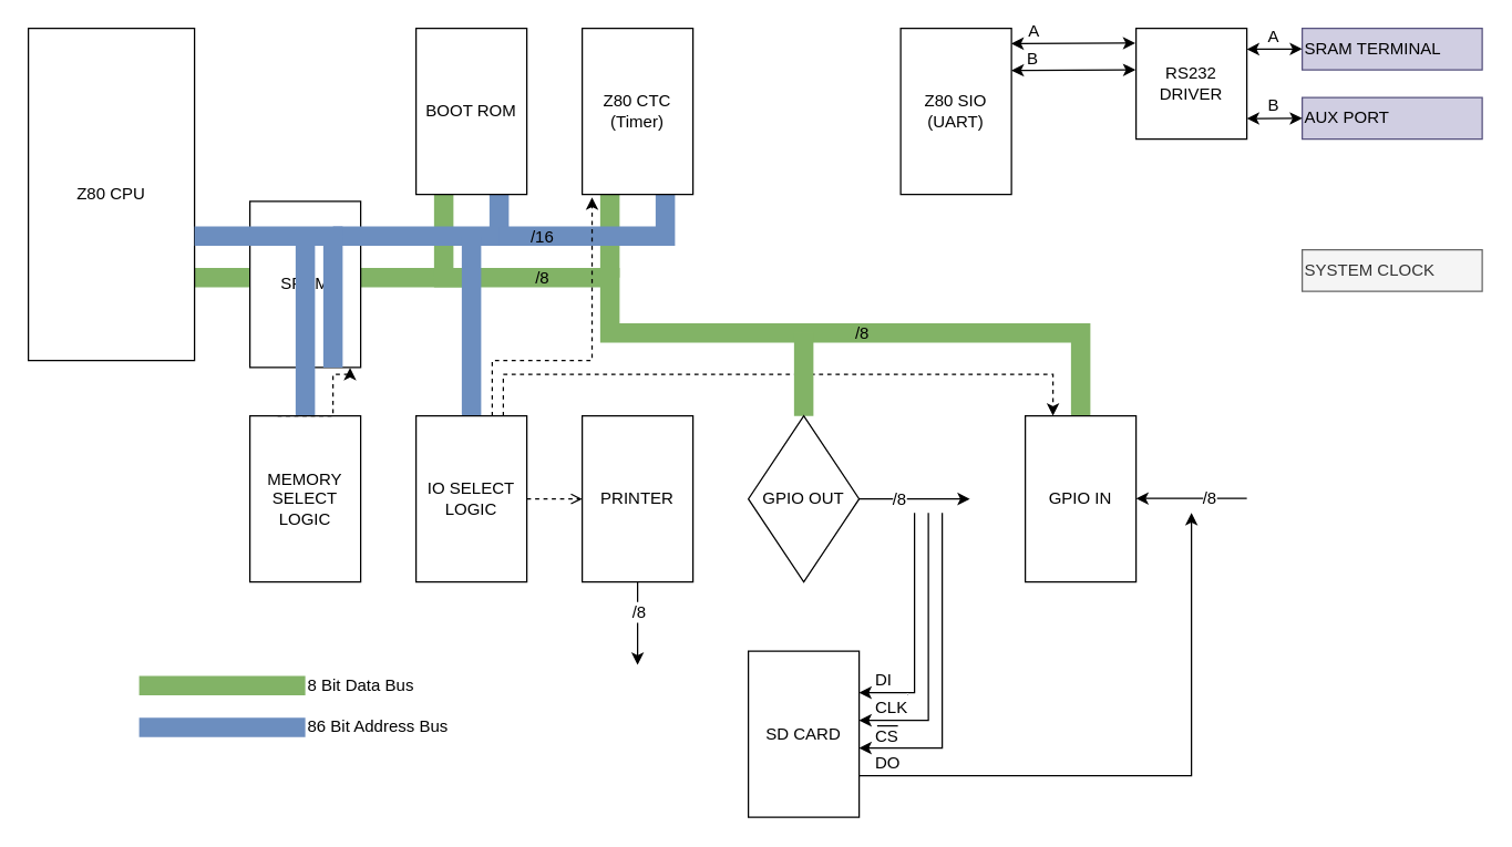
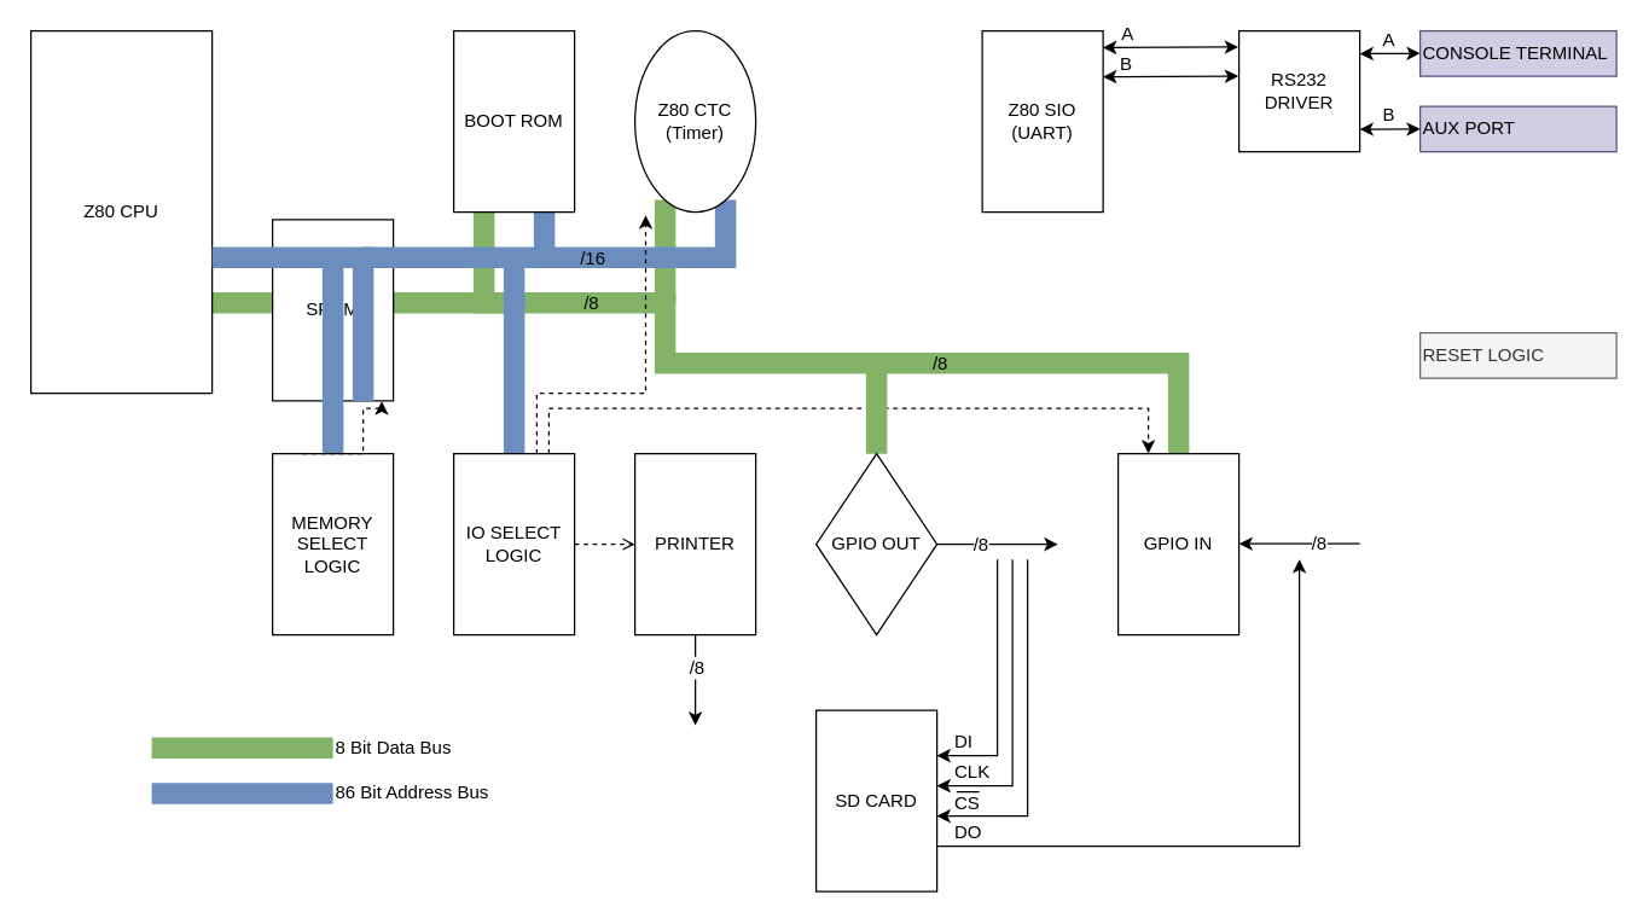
  <mxCell id="0" />
  <mxCell id="1" parent="0" />
  <mxCell id="2" style="edgeStyle=orthogonalEdgeStyle;rounded=0;orthogonalLoop=1;jettySize=auto;html=1;endArrow=none;endFill=0;strokeWidth=14;fillColor=#d5e8d4;strokeColor=#82b366;" edge="1" parent="1" source="32"><mxGeometry relative="1" as="geometry"><mxPoint x="140" y="200" as="targetPoint" /><Array as="points"><mxPoint x="780" y="240" /><mxPoint x="440" y="240" /><mxPoint x="440" y="200" /></Array></mxGeometry></mxCell>
  <mxCell id="3" value="/8" style="edgeLabel;html=1;align=center;verticalAlign=middle;resizable=0;points=[];fontSize=12;fontColor=default;labelBackgroundColor=none;" vertex="1" connectable="0" parent="2"><mxGeometry x="0.324" y="-1" relative="1" as="geometry"><mxPoint y="1" as="offset" /></mxGeometry></mxCell>
  <mxCell id="4" value="/8" style="edgeLabel;html=1;align=center;verticalAlign=middle;resizable=0;points=[];fontSize=12;fontColor=default;labelBackgroundColor=none;" vertex="1" connectable="0" parent="2"><mxGeometry x="-0.407" relative="1" as="geometry"><mxPoint as="offset" /></mxGeometry></mxCell>
  <mxCell id="5" value="Z80 CPU" style="rounded=0;whiteSpace=wrap;html=1;" vertex="1" parent="1"><mxGeometry x="20" y="20" width="120" height="240" as="geometry" /></mxCell>
  <mxCell id="6" style="edgeStyle=orthogonalEdgeStyle;rounded=0;orthogonalLoop=1;jettySize=auto;html=1;endArrow=none;endFill=0;strokeWidth=14;fillColor=#d5e8d4;strokeColor=#82b366;" edge="1" parent="1" source="7"><mxGeometry relative="1" as="geometry"><mxPoint x="220" y="200" as="targetPoint" /><Array as="points"><mxPoint x="200" y="200" /></Array></mxGeometry></mxCell>
  <mxCell id="7" value="SRAM" style="rounded=0;whiteSpace=wrap;html=1;" vertex="1" parent="1"><mxGeometry x="180" y="145" width="80" height="120" as="geometry" /></mxCell>
  <mxCell id="8" style="edgeStyle=orthogonalEdgeStyle;rounded=0;orthogonalLoop=1;jettySize=auto;html=1;endArrow=none;endFill=0;strokeWidth=14;fillColor=#d5e8d4;strokeColor=#82b366;" edge="1" parent="1" source="10"><mxGeometry relative="1" as="geometry"><mxPoint x="340" y="200" as="targetPoint" /><Array as="points"><mxPoint x="320" y="200" /></Array></mxGeometry></mxCell>
  <mxCell id="9" style="edgeStyle=orthogonalEdgeStyle;rounded=0;orthogonalLoop=1;jettySize=auto;html=1;endArrow=none;endFill=0;strokeWidth=14;fillColor=#dae8fc;strokeColor=#6c8ebf;" edge="1" parent="1" source="10"><mxGeometry relative="1" as="geometry"><mxPoint x="240" y="170" as="targetPoint" /><Array as="points"><mxPoint x="360" y="170" /></Array></mxGeometry></mxCell>
  <mxCell id="10" value="BOOT ROM" style="rounded=0;whiteSpace=wrap;html=1;" vertex="1" parent="1"><mxGeometry x="300" y="20" width="80" height="120" as="geometry" /></mxCell>
  <mxCell id="11" style="edgeStyle=orthogonalEdgeStyle;rounded=0;orthogonalLoop=1;jettySize=auto;html=1;endArrow=none;endFill=0;strokeWidth=14;fillColor=#d5e8d4;strokeColor=#82b366;" edge="1" parent="1" source="14"><mxGeometry relative="1" as="geometry"><mxPoint x="440" y="200" as="targetPoint" /><Array as="points"><mxPoint x="440" y="180" /></Array></mxGeometry></mxCell>
  <mxCell id="12" style="edgeStyle=orthogonalEdgeStyle;rounded=0;orthogonalLoop=1;jettySize=auto;html=1;endArrow=none;endFill=0;strokeWidth=14;fillColor=#dae8fc;strokeColor=#6c8ebf;" edge="1" parent="1" source="14"><mxGeometry relative="1" as="geometry"><mxPoint x="360" y="170" as="targetPoint" /><Array as="points"><mxPoint x="480" y="170" /></Array></mxGeometry></mxCell>
  <mxCell id="13" value="/16" style="edgeLabel;html=1;align=center;verticalAlign=middle;resizable=0;points=[];fontSize=12;fontColor=default;labelBackgroundColor=none;" vertex="1" connectable="0" parent="12"><mxGeometry x="0.603" y="-1" relative="1" as="geometry"><mxPoint y="1" as="offset" /></mxGeometry></mxCell>
- <mxCell id="14" value="Z80 CTC&lt;br&gt;(Timer)" style="rounded=0;whiteSpace=wrap;html=1;" vertex="1" parent="1"><mxGeometry x="420" y="20" width="80" height="120" as="geometry" /></mxCell>
+ <mxCell id="14" value="Z80 CTC&lt;br&gt;(Timer)" style="ellipse;whiteSpace=wrap;html=1;" vertex="1" parent="1"><mxGeometry x="420" y="20" width="80" height="120" as="geometry" /></mxCell>
  <mxCell id="15" value="Z80 SIO&lt;br&gt;(UART)" style="rounded=0;whiteSpace=wrap;html=1;" vertex="1" parent="1"><mxGeometry x="650" y="20" width="80" height="120" as="geometry" /></mxCell>
  <mxCell id="16" value="RS232 DRIVER" style="rounded=0;whiteSpace=wrap;html=1;" vertex="1" parent="1"><mxGeometry x="820" y="20" width="80" height="80" as="geometry" /></mxCell>
- <mxCell id="17" value="SRAM TERMINAL" style="text;html=1;align=left;verticalAlign=middle;whiteSpace=wrap;rounded=0;fillColor=#d0cee2;strokeColor=#56517e;" vertex="1" parent="1"><mxGeometry x="940" y="20" width="130" height="30" as="geometry" /></mxCell>
+ <mxCell id="17" value="CONSOLE TERMINAL" style="text;html=1;align=left;verticalAlign=middle;whiteSpace=wrap;rounded=0;fillColor=#d0cee2;strokeColor=#56517e;" vertex="1" parent="1"><mxGeometry x="940" y="20" width="130" height="30" as="geometry" /></mxCell>
  <mxCell id="18" value="AUX PORT" style="text;html=1;align=left;verticalAlign=middle;whiteSpace=wrap;rounded=0;fillColor=#d0cee2;strokeColor=#56517e;" vertex="1" parent="1"><mxGeometry x="940" y="70" width="130" height="30" as="geometry" /></mxCell>
- <mxCell id="19" value="SYSTEM CLOCK" style="text;html=1;strokeColor=#666666;fillColor=#f5f5f5;align=left;verticalAlign=middle;whiteSpace=wrap;rounded=0;fontColor=#333333;" vertex="1" parent="1"><mxGeometry x="940" y="180" width="130" height="30" as="geometry" /></mxCell>
+ <mxCell id="20" value="RESET LOGIC" style="text;html=1;strokeColor=#666666;fillColor=#f5f5f5;align=left;verticalAlign=middle;whiteSpace=wrap;rounded=0;fontColor=#333333;" vertex="1" parent="1"><mxGeometry x="940" y="220" width="130" height="30" as="geometry" /></mxCell>
  <mxCell id="21" style="edgeStyle=orthogonalEdgeStyle;rounded=0;orthogonalLoop=1;jettySize=auto;html=1;endArrow=none;endFill=0;strokeWidth=14;fillColor=#dae8fc;strokeColor=#6c8ebf;" edge="1" parent="1" source="22"><mxGeometry relative="1" as="geometry"><mxPoint x="220" y="170" as="targetPoint" /></mxGeometry></mxCell>
  <mxCell id="22" value="MEMORY SELECT LOGIC" style="rounded=0;whiteSpace=wrap;html=1;" vertex="1" parent="1"><mxGeometry x="180" y="300" width="80" height="120" as="geometry" /></mxCell>
  <mxCell id="23" style="edgeStyle=orthogonalEdgeStyle;rounded=0;orthogonalLoop=1;jettySize=auto;html=1;endArrow=none;endFill=0;strokeWidth=14;fillColor=#dae8fc;strokeColor=#6c8ebf;" edge="1" parent="1" source="28"><mxGeometry relative="1" as="geometry"><mxPoint x="340" y="170" as="targetPoint" /></mxGeometry></mxCell>
  <mxCell id="24" style="edgeStyle=orthogonalEdgeStyle;rounded=0;orthogonalLoop=1;jettySize=auto;html=1;fontSize=12;endArrow=open;endFill=1;strokeWidth=1;dashed=1;" edge="1" parent="1" source="28" target="29"><mxGeometry relative="1" as="geometry" /></mxCell>
  <mxCell id="25" style="edgeStyle=orthogonalEdgeStyle;rounded=0;orthogonalLoop=1;jettySize=auto;html=1;entryX=0.25;entryY=0;entryDx=0;entryDy=0;dashed=1;fontSize=12;endArrow=classic;endFill=1;strokeWidth=1;" edge="1" parent="1" source="28" target="32"><mxGeometry relative="1" as="geometry"><Array as="points"><mxPoint x="363" y="270" /><mxPoint x="760" y="270" /></Array></mxGeometry></mxCell>
  <mxCell id="26" style="edgeStyle=orthogonalEdgeStyle;rounded=0;orthogonalLoop=1;jettySize=auto;html=1;entryX=0.089;entryY=1.018;entryDx=0;entryDy=0;entryPerimeter=0;fontSize=12;endArrow=classic;endFill=1;strokeWidth=1;dashed=1;" edge="1" parent="1" source="28" target="14"><mxGeometry relative="1" as="geometry"><Array as="points"><mxPoint x="355" y="260" /><mxPoint x="427" y="260" /></Array></mxGeometry></mxCell>
  <mxCell id="27" style="edgeStyle=orthogonalEdgeStyle;rounded=0;orthogonalLoop=1;jettySize=auto;html=1;entryX=0.904;entryY=1.002;entryDx=0;entryDy=0;entryPerimeter=0;fontSize=12;endArrow=classic;endFill=1;strokeWidth=1;dashed=1;" edge="1" parent="1" target="7"><mxGeometry relative="1" as="geometry"><mxPoint x="200" y="300" as="sourcePoint" /><Array as="points"><mxPoint x="240" y="300" /><mxPoint x="240" y="270" /><mxPoint x="252" y="270" /></Array></mxGeometry></mxCell>
  <mxCell id="28" value="IO SELECT LOGIC" style="rounded=0;whiteSpace=wrap;html=1;" vertex="1" parent="1"><mxGeometry x="300" y="300" width="80" height="120" as="geometry" /></mxCell>
  <mxCell id="29" value="PRINTER" style="rounded=0;whiteSpace=wrap;html=1;" vertex="1" parent="1"><mxGeometry x="420" y="300" width="80" height="120" as="geometry" /></mxCell>
  <mxCell id="30" style="edgeStyle=orthogonalEdgeStyle;rounded=0;orthogonalLoop=1;jettySize=auto;html=1;endArrow=none;endFill=0;strokeWidth=14;fillColor=#d5e8d4;strokeColor=#82b366;" edge="1" parent="1" source="31"><mxGeometry relative="1" as="geometry"><mxPoint x="580" y="240" as="targetPoint" /></mxGeometry></mxCell>
  <mxCell id="31" value="GPIO OUT" style="rhombus;whiteSpace=wrap;html=1;" vertex="1" parent="1"><mxGeometry x="540" y="300" width="80" height="120" as="geometry" /></mxCell>
  <mxCell id="32" value="GPIO IN" style="rounded=0;whiteSpace=wrap;html=1;" vertex="1" parent="1"><mxGeometry x="740" y="300" width="80" height="120" as="geometry" /></mxCell>
  <mxCell id="33" value="SD CARD" style="rounded=0;whiteSpace=wrap;html=1;" vertex="1" parent="1"><mxGeometry x="540" y="470" width="80" height="120" as="geometry" /></mxCell>
  <mxCell id="34" style="edgeStyle=orthogonalEdgeStyle;rounded=0;orthogonalLoop=1;jettySize=auto;html=1;entryX=0.75;entryY=1;entryDx=0;entryDy=0;endArrow=none;endFill=0;strokeWidth=14;fillColor=#dae8fc;strokeColor=#6c8ebf;" edge="1" parent="1" source="5" target="7"><mxGeometry relative="1" as="geometry"><Array as="points"><mxPoint x="240" y="170" /></Array></mxGeometry></mxCell>
  <mxCell id="35" value="" style="endArrow=none;html=1;rounded=0;strokeWidth=14;fillColor=#dae8fc;strokeColor=#6c8ebf;" edge="1" parent="1" target="37"><mxGeometry width="50" height="50" relative="1" as="geometry"><mxPoint x="100" y="525" as="sourcePoint" /><mxPoint x="220" y="525" as="targetPoint" /><Array as="points" /></mxGeometry></mxCell>
  <mxCell id="36" value="" style="endArrow=none;html=1;rounded=0;strokeWidth=14;fillColor=#d5e8d4;strokeColor=#82b366;" edge="1" parent="1"><mxGeometry width="50" height="50" relative="1" as="geometry"><mxPoint x="100" y="494.83" as="sourcePoint" /><mxPoint x="220" y="494.83" as="targetPoint" /><Array as="points" /></mxGeometry></mxCell>
  <mxCell id="37" value="86 Bit Address Bus" style="text;html=1;strokeColor=none;fillColor=none;align=left;verticalAlign=middle;whiteSpace=wrap;rounded=0;" vertex="1" parent="1"><mxGeometry x="220" y="510" width="120" height="30" as="geometry" /></mxCell>
  <mxCell id="38" value="8 Bit Data Bus" style="text;html=1;strokeColor=none;fillColor=none;align=left;verticalAlign=middle;whiteSpace=wrap;rounded=0;" vertex="1" parent="1"><mxGeometry x="220" y="480" width="120" height="30" as="geometry" /></mxCell>
  <mxCell id="39" value="" style="endArrow=none;startArrow=classic;html=1;rounded=0;strokeWidth=1;fontSize=12;endFill=0;exitX=1;exitY=0.25;exitDx=0;exitDy=0;" edge="1" parent="1" source="33"><mxGeometry width="50" height="50" relative="1" as="geometry"><mxPoint x="620" y="494.8" as="sourcePoint" /><mxPoint x="660" y="370" as="targetPoint" /><Array as="points"><mxPoint x="660" y="500" /></Array></mxGeometry></mxCell>
  <mxCell id="40" value="D" style="edgeLabel;html=1;align=center;verticalAlign=middle;resizable=0;points=[];fontSize=1;" vertex="1" connectable="0" parent="39"><mxGeometry x="-0.6" relative="1" as="geometry"><mxPoint as="offset" /></mxGeometry></mxCell>
  <mxCell id="41" value="DI" style="edgeLabel;html=1;align=left;verticalAlign=middle;resizable=0;points=[];fontSize=12;" vertex="1" connectable="0" parent="39"><mxGeometry x="-0.614" relative="1" as="geometry"><mxPoint x="-23" y="-10" as="offset" /></mxGeometry></mxCell>
  <mxCell id="42" value="DO" style="edgeLabel;html=1;align=left;verticalAlign=middle;resizable=0;points=[];fontSize=12;" vertex="1" connectable="0" parent="39"><mxGeometry x="-0.614" relative="1" as="geometry"><mxPoint x="-23" y="50" as="offset" /></mxGeometry></mxCell>
  <mxCell id="43" value="" style="endArrow=none;startArrow=classic;html=1;rounded=0;strokeWidth=1;fontSize=1;endFill=0;exitX=1;exitY=0.25;exitDx=0;exitDy=0;" edge="1" parent="1"><mxGeometry width="50" height="50" relative="1" as="geometry"><mxPoint x="620" y="520" as="sourcePoint" /><mxPoint x="670" y="370" as="targetPoint" /><Array as="points"><mxPoint x="670" y="520" /></Array></mxGeometry></mxCell>
  <mxCell id="44" value="CLK" style="edgeLabel;html=1;align=left;verticalAlign=middle;resizable=0;points=[];fontSize=12;" vertex="1" connectable="0" parent="43"><mxGeometry x="-0.676" relative="1" as="geometry"><mxPoint x="-22" y="-10" as="offset" /></mxGeometry></mxCell>
  <mxCell id="45" value="" style="endArrow=none;startArrow=classic;html=1;rounded=0;strokeWidth=1;fontSize=1;endFill=0;exitX=1.006;exitY=0.586;exitDx=0;exitDy=0;exitPerimeter=0;" edge="1" parent="1"><mxGeometry width="50" height="50" relative="1" as="geometry"><mxPoint x="620" y="540" as="sourcePoint" /><mxPoint x="680" y="370" as="targetPoint" /><Array as="points"><mxPoint x="680" y="540" /></Array></mxGeometry></mxCell>
  <mxCell id="46" value="CS" style="edgeLabel;html=1;align=left;verticalAlign=middle;resizable=0;points=[];fontSize=12;" vertex="1" connectable="0" parent="45"><mxGeometry x="-0.711" relative="1" as="geometry"><mxPoint x="-23" y="-9" as="offset" /></mxGeometry></mxCell>
  <mxCell id="47" value="" style="endArrow=none;html=1;rounded=0;fontSize=12;strokeWidth=1;" edge="1" parent="1"><mxGeometry width="50" height="50" relative="1" as="geometry"><mxPoint x="633" y="524" as="sourcePoint" /><mxPoint x="648" y="524" as="targetPoint" /></mxGeometry></mxCell>
  <mxCell id="48" value="" style="endArrow=classic;html=1;rounded=0;fontSize=12;strokeWidth=1;exitX=1;exitY=0.5;exitDx=0;exitDy=0;endFill=1;" edge="1" parent="1" source="31"><mxGeometry width="50" height="50" relative="1" as="geometry"><mxPoint x="590" y="470" as="sourcePoint" /><mxPoint x="700" y="360" as="targetPoint" /></mxGeometry></mxCell>
  <mxCell id="49" value="/8" style="edgeLabel;html=1;align=center;verticalAlign=middle;resizable=0;points=[];fontSize=12;" vertex="1" connectable="0" parent="48"><mxGeometry x="-0.311" relative="1" as="geometry"><mxPoint as="offset" /></mxGeometry></mxCell>
  <mxCell id="50" value="" style="endArrow=classic;html=1;rounded=0;fontSize=12;strokeWidth=1;exitX=1;exitY=0.5;exitDx=0;exitDy=0;endFill=1;" edge="1" parent="1"><mxGeometry width="50" height="50" relative="1" as="geometry"><mxPoint x="900" y="359.66" as="sourcePoint" /><mxPoint x="820" y="359.66" as="targetPoint" /></mxGeometry></mxCell>
  <mxCell id="51" value="/8" style="edgeLabel;html=1;align=center;verticalAlign=middle;resizable=0;points=[];fontSize=12;" vertex="1" connectable="0" parent="50"><mxGeometry x="-0.311" relative="1" as="geometry"><mxPoint as="offset" /></mxGeometry></mxCell>
  <mxCell id="52" value="" style="endArrow=classic;html=1;rounded=0;fontSize=12;strokeWidth=1;exitX=1;exitY=0.75;exitDx=0;exitDy=0;" edge="1" parent="1" source="33"><mxGeometry width="50" height="50" relative="1" as="geometry"><mxPoint x="860" y="520" as="sourcePoint" /><mxPoint x="860" y="370" as="targetPoint" /><Array as="points"><mxPoint x="860" y="560" /></Array></mxGeometry></mxCell>
  <mxCell id="53" value="" style="endArrow=classic;html=1;rounded=0;fontSize=12;strokeWidth=1;exitX=0.5;exitY=1;exitDx=0;exitDy=0;endFill=1;" edge="1" parent="1" source="29"><mxGeometry width="50" height="50" relative="1" as="geometry"><mxPoint x="440" y="450" as="sourcePoint" /><mxPoint x="460" y="480" as="targetPoint" /><Array as="points"><mxPoint x="460" y="450" /></Array></mxGeometry></mxCell>
  <mxCell id="54" value="/8" style="edgeLabel;html=1;align=center;verticalAlign=middle;resizable=0;points=[];fontSize=12;" vertex="1" connectable="0" parent="53"><mxGeometry x="-0.311" relative="1" as="geometry"><mxPoint as="offset" /></mxGeometry></mxCell>
  <mxCell id="55" value="" style="endArrow=classic;startArrow=classic;html=1;rounded=0;fontSize=12;strokeWidth=1;entryX=-0.006;entryY=0.133;entryDx=0;entryDy=0;entryPerimeter=0;exitX=0.999;exitY=0.092;exitDx=0;exitDy=0;exitPerimeter=0;" edge="1" parent="1" source="15" target="16"><mxGeometry width="50" height="50" relative="1" as="geometry"><mxPoint x="650" y="130" as="sourcePoint" /><mxPoint x="700" y="80" as="targetPoint" /></mxGeometry></mxCell>
  <mxCell id="56" value="A" style="edgeLabel;html=1;align=center;verticalAlign=middle;resizable=0;points=[];fontSize=12;" vertex="1" connectable="0" parent="55"><mxGeometry x="-0.712" relative="1" as="geometry"><mxPoint x="3" y="-9" as="offset" /></mxGeometry></mxCell>
  <mxCell id="57" value="" style="endArrow=classic;startArrow=classic;html=1;rounded=0;fontSize=12;strokeWidth=1;entryX=-0.006;entryY=0.133;entryDx=0;entryDy=0;entryPerimeter=0;exitX=0.999;exitY=0.092;exitDx=0;exitDy=0;exitPerimeter=0;" edge="1" parent="1"><mxGeometry width="50" height="50" relative="1" as="geometry"><mxPoint x="730" y="50.4" as="sourcePoint" /><mxPoint x="819.6" y="50" as="targetPoint" /></mxGeometry></mxCell>
  <mxCell id="58" value="B" style="edgeLabel;html=1;align=center;verticalAlign=middle;resizable=0;points=[];fontSize=12;" vertex="1" connectable="0" parent="57"><mxGeometry x="-0.712" relative="1" as="geometry"><mxPoint x="2" y="-9" as="offset" /></mxGeometry></mxCell>
  <mxCell id="59" value="" style="endArrow=classic;startArrow=classic;html=1;rounded=0;fontSize=12;strokeWidth=1;exitX=0.999;exitY=0.092;exitDx=0;exitDy=0;exitPerimeter=0;" edge="1" parent="1"><mxGeometry width="50" height="50" relative="1" as="geometry"><mxPoint x="900" y="85.16" as="sourcePoint" /><mxPoint x="940" y="85" as="targetPoint" /></mxGeometry></mxCell>
  <mxCell id="60" value="B" style="edgeLabel;html=1;align=center;verticalAlign=middle;resizable=0;points=[];fontSize=12;" vertex="1" connectable="0" parent="59"><mxGeometry x="-0.712" relative="1" as="geometry"><mxPoint x="13" y="-10" as="offset" /></mxGeometry></mxCell>
  <mxCell id="61" value="" style="endArrow=classic;startArrow=classic;html=1;rounded=0;fontSize=12;strokeWidth=1;exitX=0.999;exitY=0.092;exitDx=0;exitDy=0;exitPerimeter=0;" edge="1" parent="1"><mxGeometry width="50" height="50" relative="1" as="geometry"><mxPoint x="900" y="35.05" as="sourcePoint" /><mxPoint x="940" y="34.89" as="targetPoint" /></mxGeometry></mxCell>
  <mxCell id="62" value="A" style="edgeLabel;html=1;align=center;verticalAlign=middle;resizable=0;points=[];fontSize=12;" vertex="1" connectable="0" parent="61"><mxGeometry x="-0.712" relative="1" as="geometry"><mxPoint x="13" y="-10" as="offset" /></mxGeometry></mxCell>
